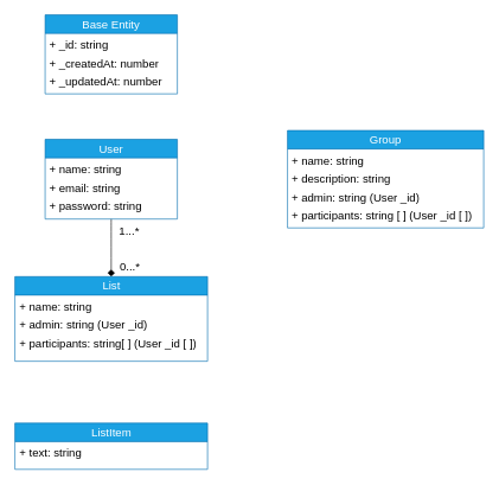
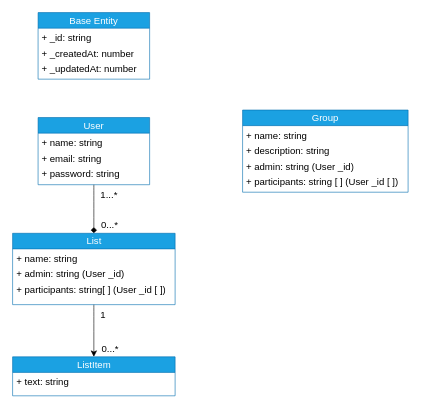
  <mxCell id="0" />
  <mxCell id="1" parent="0" />
  <mxCell id="2" value="Base Entity" style="swimlane;fontStyle=0;childLayout=stackLayout;horizontal=1;startSize=26;fillColor=#1ba1e2;horizontalStack=0;resizeParent=1;resizeParentMax=0;resizeLast=0;collapsible=1;marginBottom=0;whiteSpace=wrap;html=1;fontSize=16;fontColor=#ffffff;strokeColor=#006EAF;" vertex="1" parent="1"><mxGeometry x="63" y="20" width="186" height="111" as="geometry" /></mxCell>
  <mxCell id="3" value="+ _id: string" style="text;strokeColor=none;fillColor=none;align=left;verticalAlign=top;spacingLeft=4;spacingRight=4;overflow=hidden;rotatable=0;points=[[0,0.5],[1,0.5]];portConstraint=eastwest;whiteSpace=wrap;html=1;fontSize=16;" vertex="1" parent="2"><mxGeometry y="26" width="186" height="26" as="geometry" /></mxCell>
  <mxCell id="4" value="+ _createdAt: number" style="text;strokeColor=none;fillColor=none;align=left;verticalAlign=top;spacingLeft=4;spacingRight=4;overflow=hidden;rotatable=0;points=[[0,0.5],[1,0.5]];portConstraint=eastwest;whiteSpace=wrap;html=1;fontSize=16;" vertex="1" parent="2"><mxGeometry y="52" width="186" height="26" as="geometry" /></mxCell>
  <mxCell id="5" value="+ _updatedAt: number" style="text;strokeColor=none;fillColor=none;align=left;verticalAlign=top;spacingLeft=4;spacingRight=4;overflow=hidden;rotatable=0;points=[[0,0.5],[1,0.5]];portConstraint=eastwest;whiteSpace=wrap;html=1;fontSize=16;" vertex="1" parent="2"><mxGeometry y="78" width="186" height="33" as="geometry" /></mxCell>
  <mxCell id="6" style="edgeStyle=none;curved=1;rounded=0;orthogonalLoop=1;jettySize=auto;html=1;fontSize=12;startSize=8;endSize=8;endArrow=diamond;" edge="1" parent="1" source="9" target="16"><mxGeometry relative="1" as="geometry" /></mxCell>
  <mxCell id="7" value="0...*" style="edgeLabel;html=1;align=center;verticalAlign=middle;resizable=0;points=[];fontSize=16;" vertex="1" connectable="0" parent="6"><mxGeometry x="0.486" y="1" relative="1" as="geometry"><mxPoint x="24" y="6" as="offset" /></mxGeometry></mxCell>
  <mxCell id="8" value="1...*" style="edgeLabel;html=1;align=center;verticalAlign=middle;resizable=0;points=[];fontSize=16;" vertex="1" connectable="0" parent="6"><mxGeometry x="-0.435" y="2" relative="1" as="geometry"><mxPoint x="22" y="-8" as="offset" /></mxGeometry></mxCell>
  <mxCell id="9" value="User" style="swimlane;fontStyle=0;childLayout=stackLayout;horizontal=1;startSize=26;fillColor=#1ba1e2;horizontalStack=0;resizeParent=1;resizeParentMax=0;resizeLast=0;collapsible=1;marginBottom=0;whiteSpace=wrap;html=1;fontSize=16;fontColor=#ffffff;strokeColor=#006EAF;" vertex="1" parent="1"><mxGeometry x="63" width="186" height="112" as="geometry" y="195" /></mxCell>
  <mxCell id="10" value="+ name: string" style="text;strokeColor=none;fillColor=none;align=left;verticalAlign=top;spacingLeft=4;spacingRight=4;overflow=hidden;rotatable=0;points=[[0,0.5],[1,0.5]];portConstraint=eastwest;whiteSpace=wrap;html=1;fontSize=16;" vertex="1" parent="9"><mxGeometry y="26" width="186" height="26" as="geometry" /></mxCell>
  <mxCell id="11" value="+ email: string" style="text;strokeColor=none;fillColor=none;align=left;verticalAlign=top;spacingLeft=4;spacingRight=4;overflow=hidden;rotatable=0;points=[[0,0.5],[1,0.5]];portConstraint=eastwest;whiteSpace=wrap;html=1;fontSize=16;" vertex="1" parent="9"><mxGeometry y="52" width="186" height="26" as="geometry" /></mxCell>
  <mxCell id="12" value="+ password: string" style="text;strokeColor=none;fillColor=none;align=left;verticalAlign=top;spacingLeft=4;spacingRight=4;overflow=hidden;rotatable=0;points=[[0,0.5],[1,0.5]];portConstraint=eastwest;whiteSpace=wrap;html=1;fontSize=16;" vertex="1" parent="9"><mxGeometry y="78" width="186" height="34" as="geometry" /></mxCell>
+ <mxCell id="13" style="edgeStyle=none;curved=1;rounded=0;orthogonalLoop=1;jettySize=auto;html=1;fontSize=12;startSize=8;endSize=8;" edge="1" parent="1" source="16" target="20"><mxGeometry relative="1" as="geometry" /></mxCell>
+ <mxCell id="14" value="1" style="edgeLabel;html=1;align=center;verticalAlign=middle;resizable=0;points=[];fontSize=16;" vertex="1" connectable="0" parent="13"><mxGeometry x="-0.736" relative="1" as="geometry"><mxPoint x="14" y="4" as="offset" /></mxGeometry></mxCell>
+ <mxCell id="15" value="0...*" style="edgeLabel;html=1;align=center;verticalAlign=middle;resizable=0;points=[];fontSize=16;" vertex="1" connectable="0" parent="13"><mxGeometry x="0.362" y="-1" relative="1" as="geometry"><mxPoint x="27" y="13" as="offset" /></mxGeometry></mxCell>
  <mxCell id="16" value="List" style="swimlane;fontStyle=0;childLayout=stackLayout;horizontal=1;startSize=26;fillColor=#1ba1e2;horizontalStack=0;resizeParent=1;resizeParentMax=0;resizeLast=0;collapsible=1;marginBottom=0;whiteSpace=wrap;html=1;fontSize=16;fontColor=#ffffff;strokeColor=#006EAF;" vertex="1" parent="1"><mxGeometry x="20.5" y="388" width="271" height="119" as="geometry" /></mxCell>
  <mxCell id="17" value="+ name: string" style="text;strokeColor=none;fillColor=none;align=left;verticalAlign=top;spacingLeft=4;spacingRight=4;overflow=hidden;rotatable=0;points=[[0,0.5],[1,0.5]];portConstraint=eastwest;whiteSpace=wrap;html=1;fontSize=16;" vertex="1" parent="16"><mxGeometry y="26" width="271" height="26" as="geometry" /></mxCell>
  <mxCell id="18" value="+ admin: string (User _id)" style="text;strokeColor=none;fillColor=none;align=left;verticalAlign=top;spacingLeft=4;spacingRight=4;overflow=hidden;rotatable=0;points=[[0,0.5],[1,0.5]];portConstraint=eastwest;whiteSpace=wrap;html=1;fontSize=16;" vertex="1" parent="16"><mxGeometry y="52" width="271" height="26" as="geometry" /></mxCell>
  <mxCell id="19" value="+ participants: string[ ] (User _id [ ])" style="text;strokeColor=none;fillColor=none;align=left;verticalAlign=top;spacingLeft=4;spacingRight=4;overflow=hidden;rotatable=0;points=[[0,0.5],[1,0.5]];portConstraint=eastwest;whiteSpace=wrap;html=1;fontSize=16;" vertex="1" parent="16"><mxGeometry y="78" width="271" height="41" as="geometry" /></mxCell>
  <mxCell id="20" value="ListItem" style="swimlane;fontStyle=0;childLayout=stackLayout;horizontal=1;startSize=26;fillColor=#1ba1e2;horizontalStack=0;resizeParent=1;resizeParentMax=0;resizeLast=0;collapsible=1;marginBottom=0;whiteSpace=wrap;html=1;fontSize=16;fontColor=#ffffff;strokeColor=#006EAF;" vertex="1" parent="1"><mxGeometry x="20.5" y="594" width="271" height="65" as="geometry" /></mxCell>
  <mxCell id="21" value="+ text: string" style="text;strokeColor=none;fillColor=none;align=left;verticalAlign=top;spacingLeft=4;spacingRight=4;overflow=hidden;rotatable=0;points=[[0,0.5],[1,0.5]];portConstraint=eastwest;whiteSpace=wrap;html=1;fontSize=16;" vertex="1" parent="20"><mxGeometry y="26" width="271" height="39" as="geometry" /></mxCell>
  <mxCell id="22" value="Group" style="swimlane;fontStyle=0;childLayout=stackLayout;horizontal=1;startSize=26;fillColor=#1ba1e2;horizontalStack=0;resizeParent=1;resizeParentMax=0;resizeLast=0;collapsible=1;marginBottom=0;whiteSpace=wrap;html=1;fontSize=16;fontColor=#ffffff;strokeColor=#006EAF;" vertex="1" parent="1"><mxGeometry x="404" y="182.5" width="276" height="137" as="geometry" /></mxCell>
  <mxCell id="23" value="+ name: string" style="text;strokeColor=none;fillColor=none;align=left;verticalAlign=top;spacingLeft=4;spacingRight=4;overflow=hidden;rotatable=0;points=[[0,0.5],[1,0.5]];portConstraint=eastwest;whiteSpace=wrap;html=1;fontSize=16;" vertex="1" parent="22"><mxGeometry y="26" width="276" height="26" as="geometry" /></mxCell>
  <mxCell id="24" value="+ description: string" style="text;strokeColor=none;fillColor=none;align=left;verticalAlign=top;spacingLeft=4;spacingRight=4;overflow=hidden;rotatable=0;points=[[0,0.5],[1,0.5]];portConstraint=eastwest;whiteSpace=wrap;html=1;fontSize=16;" vertex="1" parent="22"><mxGeometry y="52" width="276" height="26" as="geometry" /></mxCell>
  <mxCell id="25" value="+ admin: string (User _id)" style="text;strokeColor=none;fillColor=none;align=left;verticalAlign=top;spacingLeft=4;spacingRight=4;overflow=hidden;rotatable=0;points=[[0,0.5],[1,0.5]];portConstraint=eastwest;whiteSpace=wrap;html=1;fontSize=16;" vertex="1" parent="22"><mxGeometry y="78" width="276" height="25" as="geometry" /></mxCell>
  <mxCell id="26" value="+ participants: string [ ] (User _id [ ])" style="text;strokeColor=none;fillColor=none;align=left;verticalAlign=top;spacingLeft=4;spacingRight=4;overflow=hidden;rotatable=0;points=[[0,0.5],[1,0.5]];portConstraint=eastwest;whiteSpace=wrap;html=1;fontSize=16;" vertex="1" parent="22"><mxGeometry y="103" width="276" height="34" as="geometry" /></mxCell>
